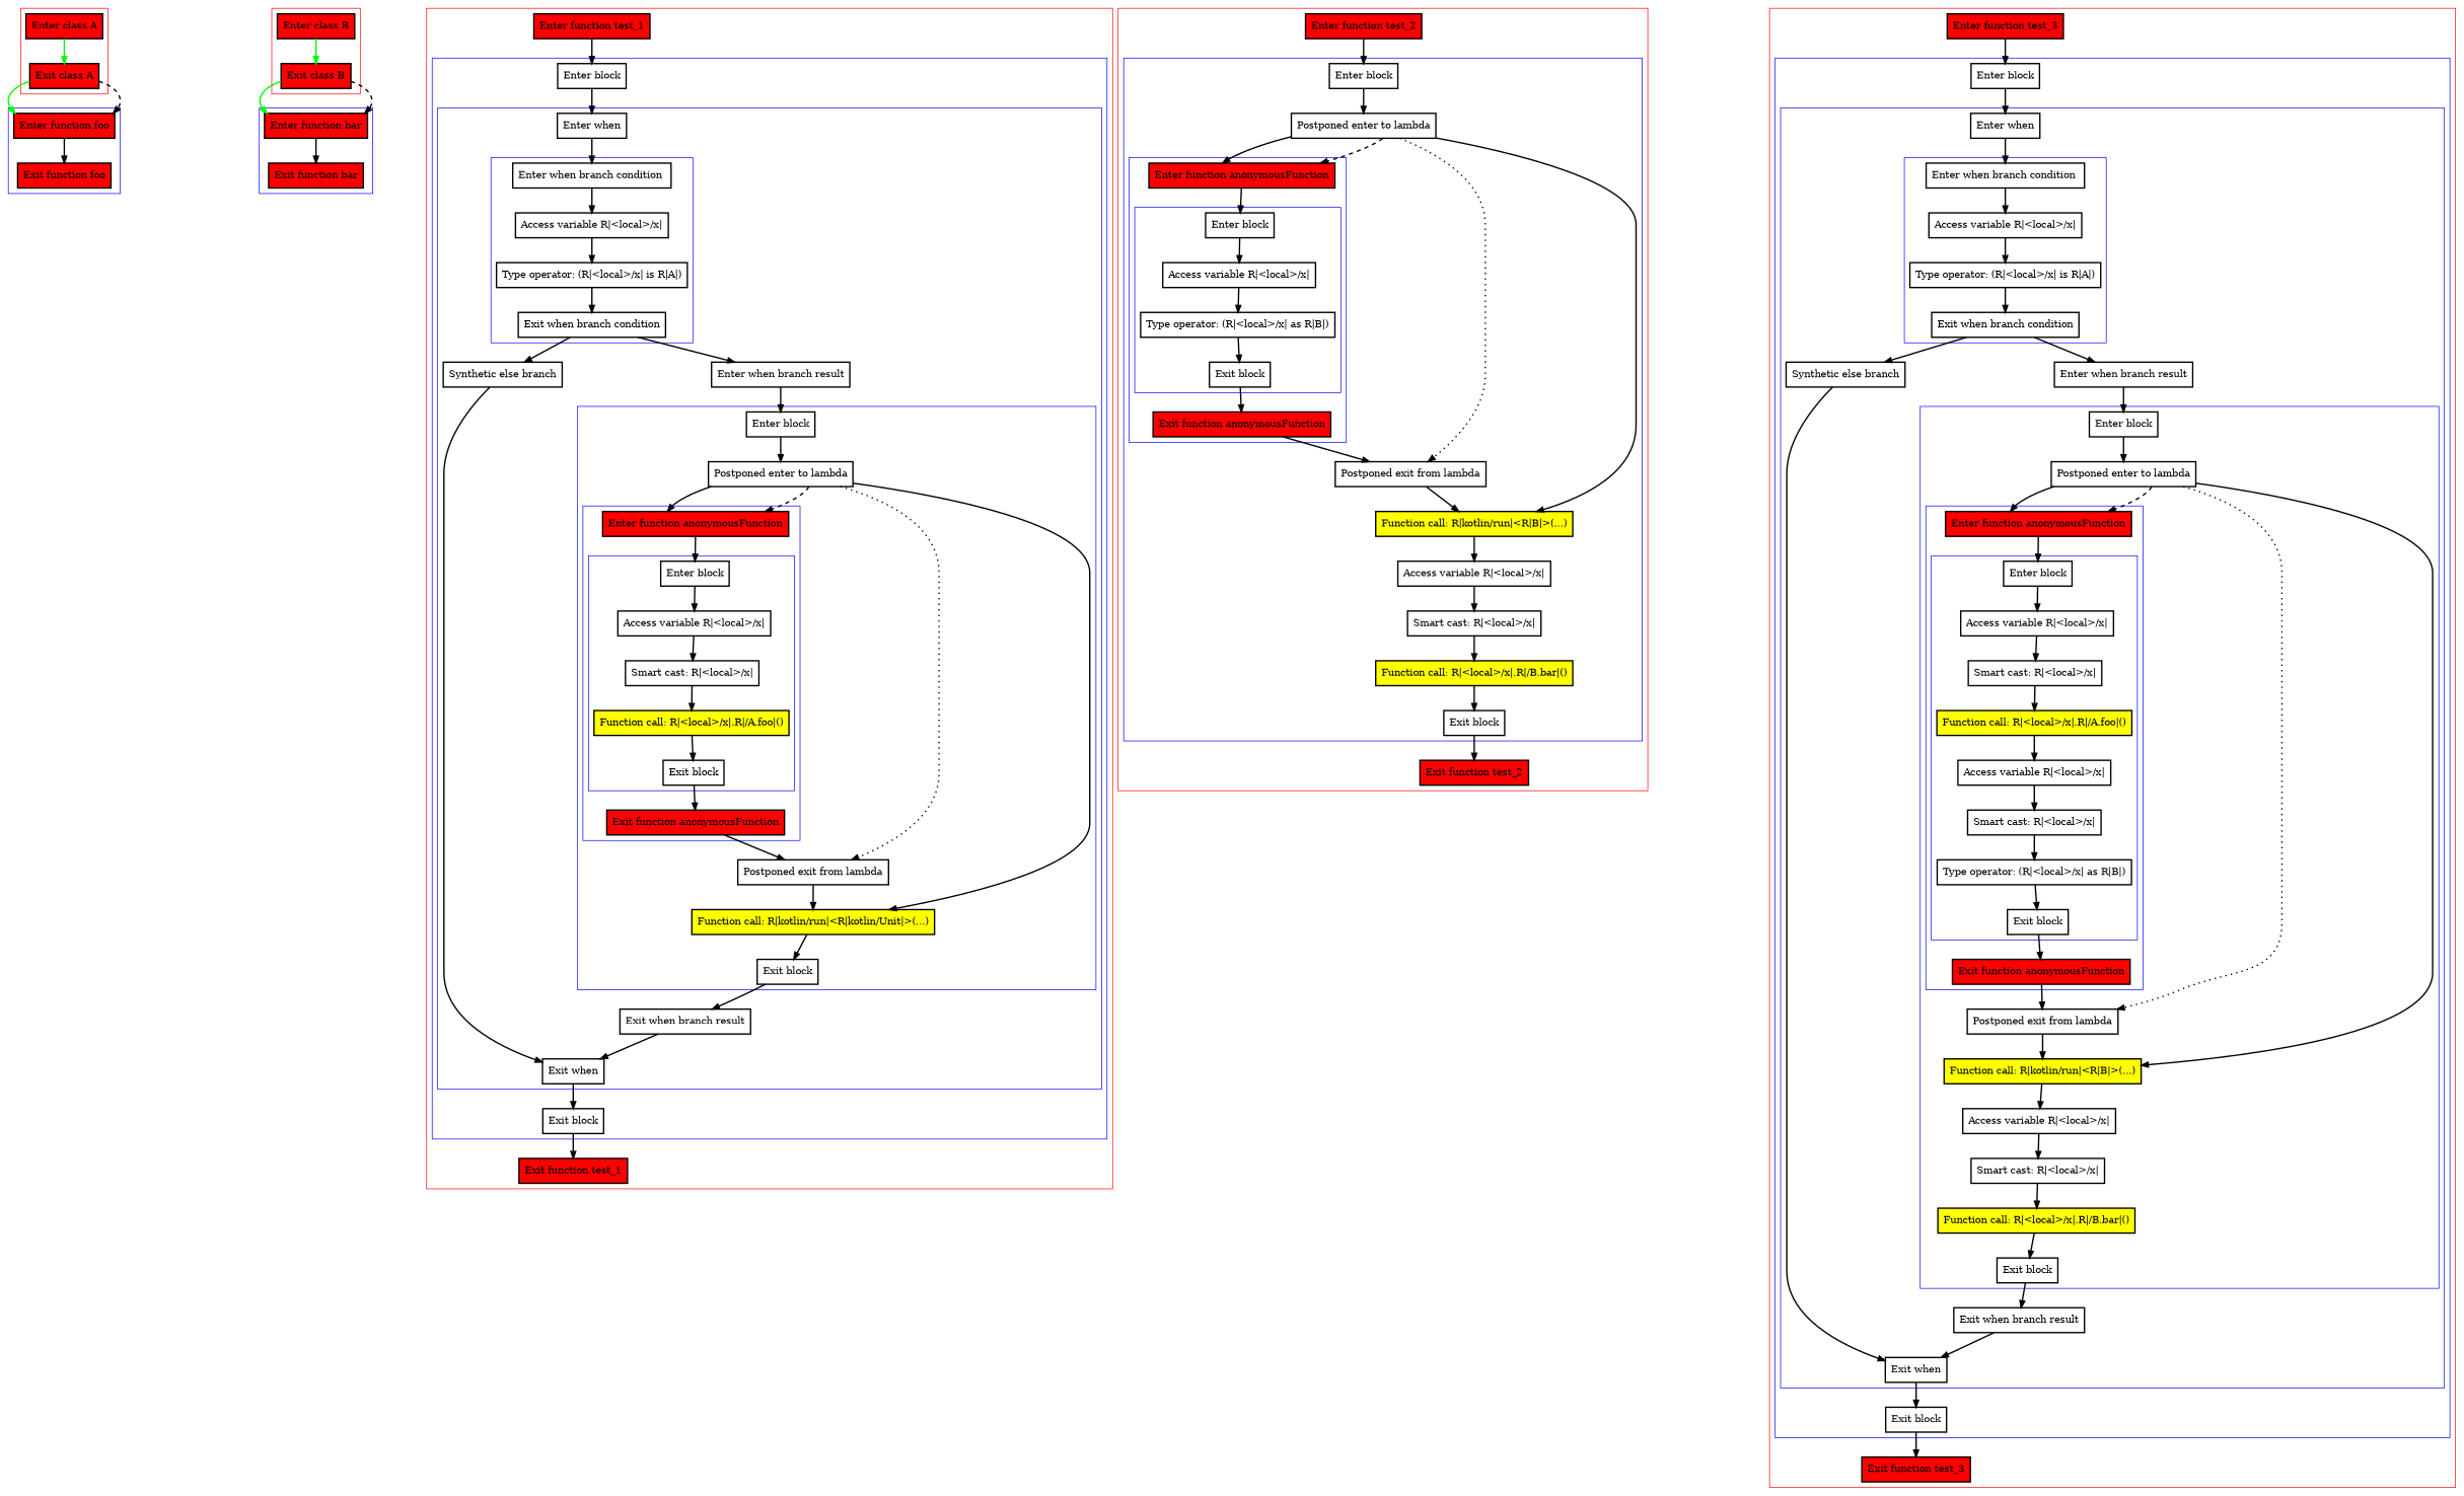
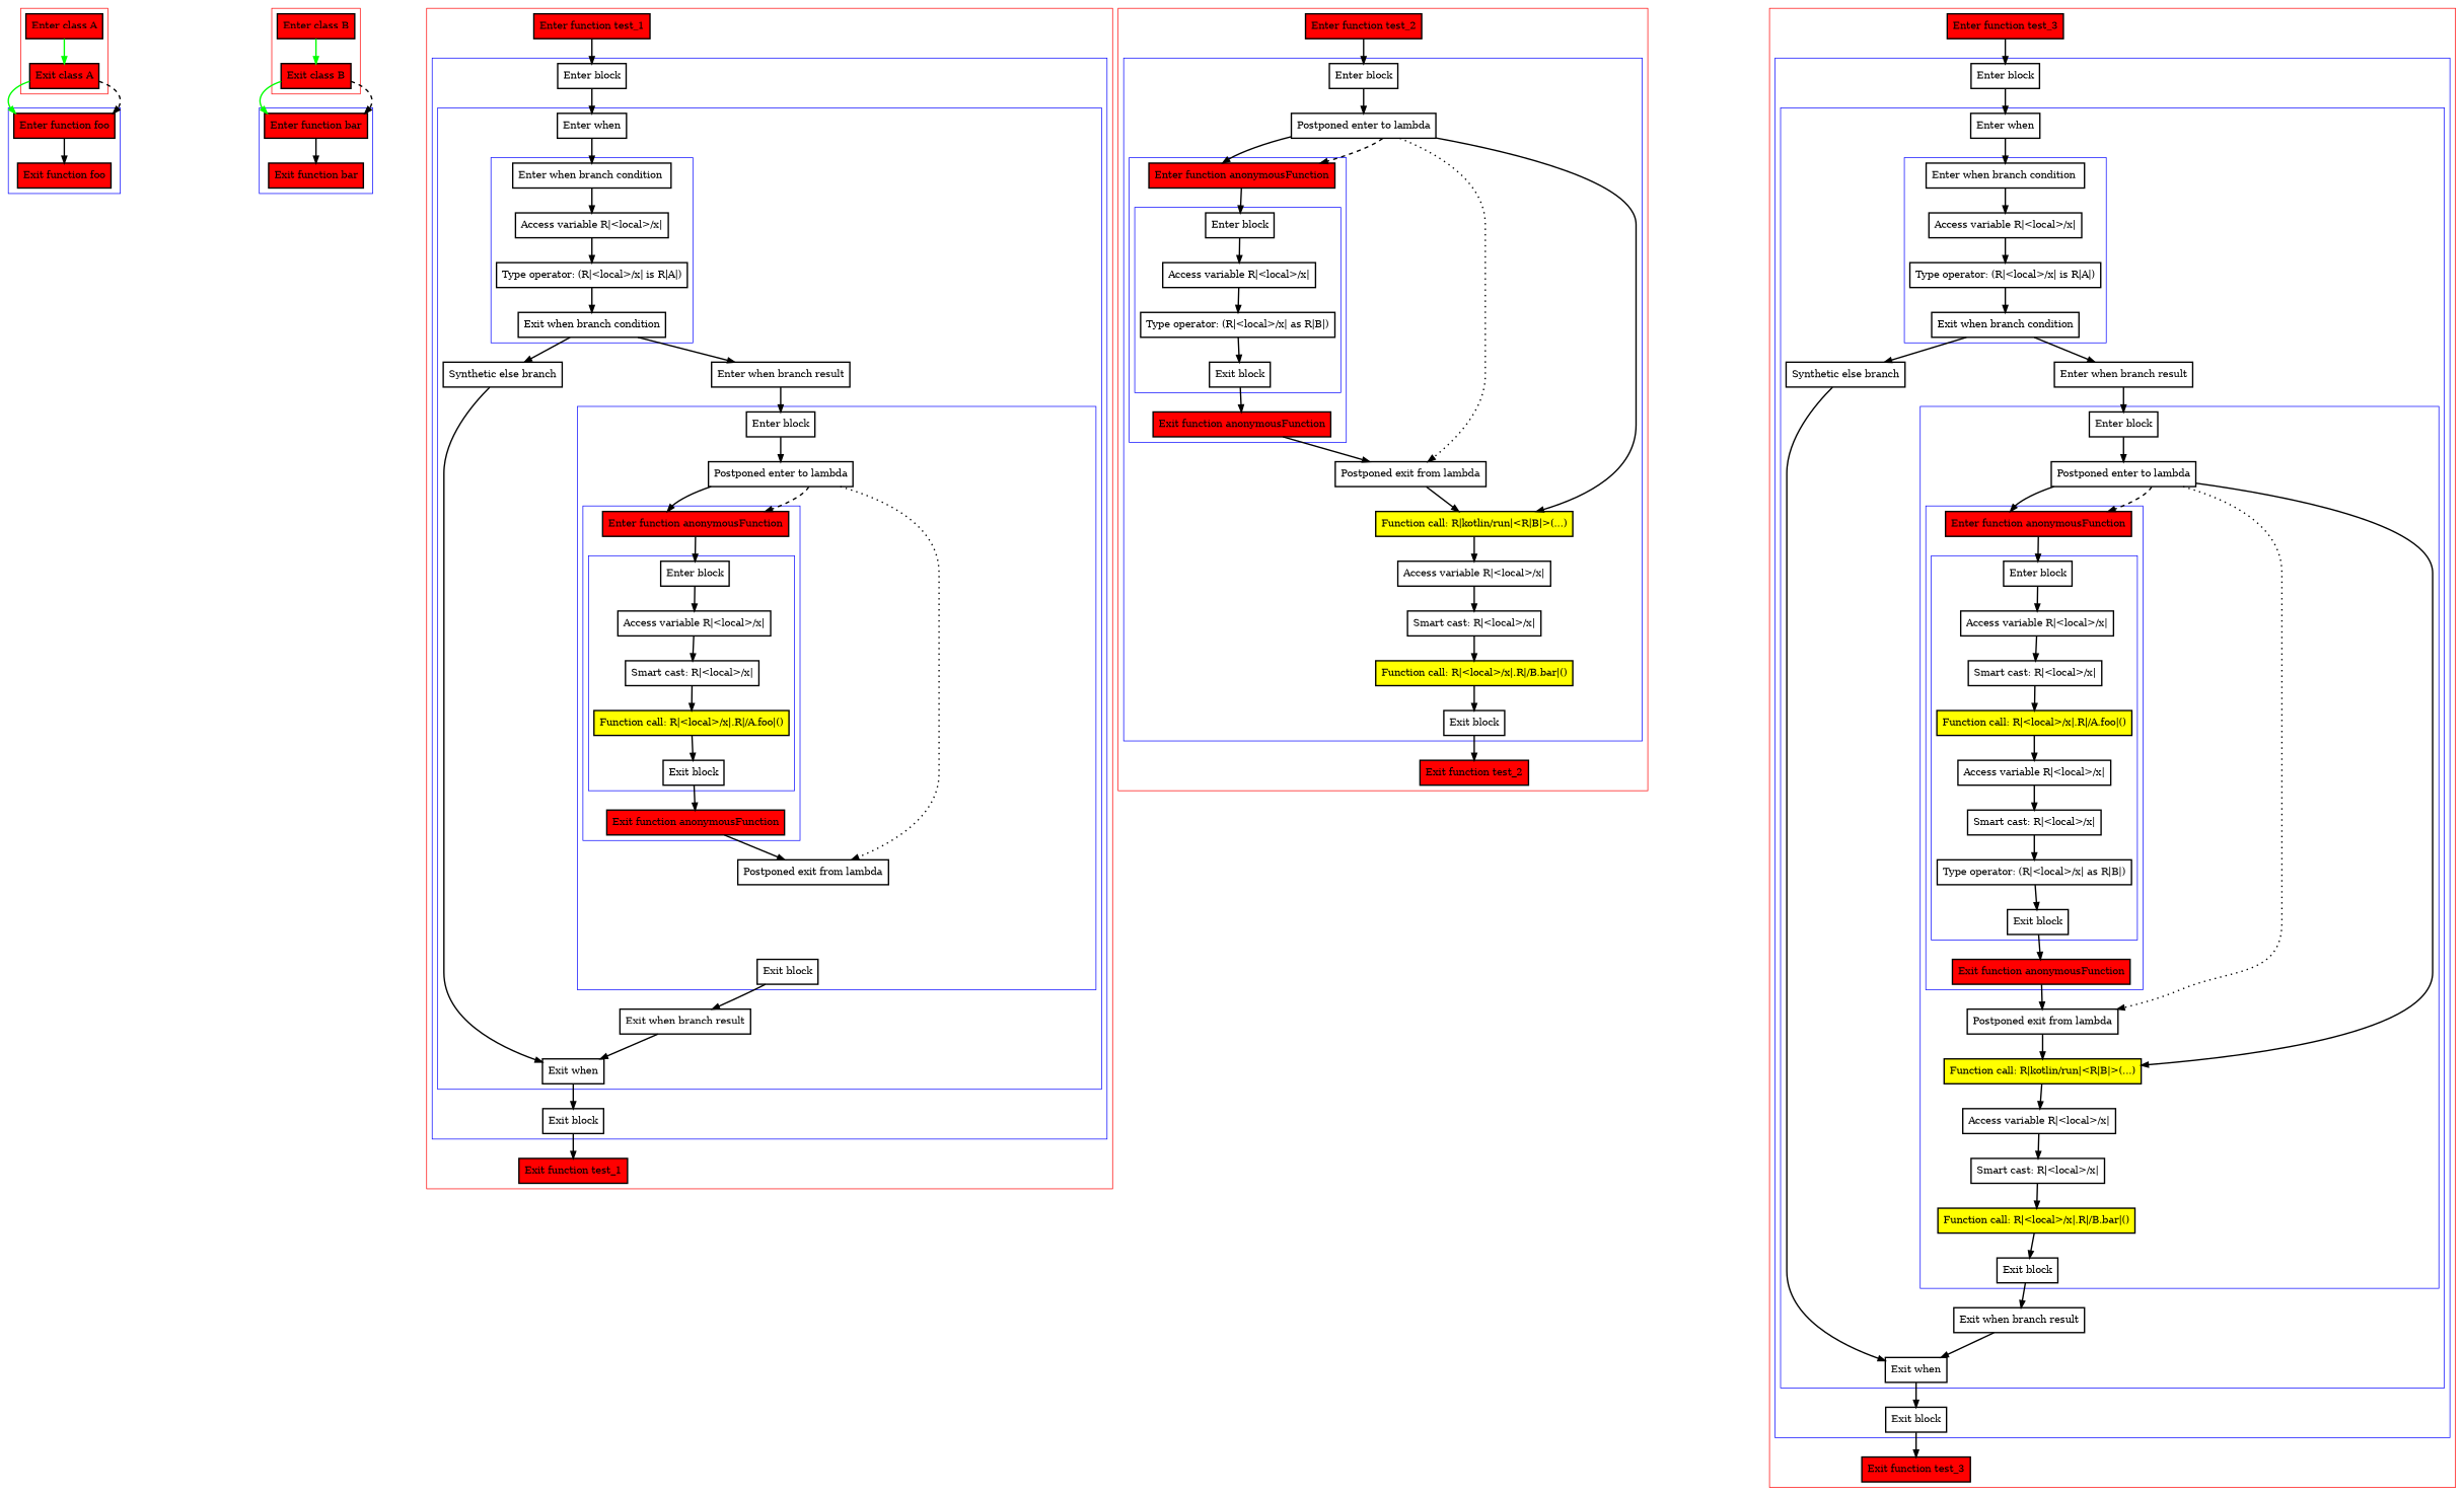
  digraph {
    nodesep=3
    node [penwidth=2 shape=box]
    edge [penwidth=2]
    n1 [fillcolor=red label="Enter class A" style=filled]
    n2 [fillcolor=red label="Exit class A" style=filled]
    n3 [fillcolor=red label="Enter function foo" style=filled]
    n4 [fillcolor=red label="Exit function foo" style=filled]
    n5 [fillcolor=red label="Enter class B" style=filled]
    n6 [fillcolor=red label="Exit class B" style=filled]
    n7 [fillcolor=red label="Enter function bar" style=filled]
    n8 [fillcolor=red label="Exit function bar" style=filled]
    n9 [label="Enter when branch condition "]
    n10 [label="Access variable R|<local>/x|"]
    n11 [label="Type operator: (R|<local>/x| is R|A|)"]
    n12 [label="Exit when branch condition"]
    n13 [label="Enter block"]
    n14 [label="Access variable R|<local>/x|"]
    n15 [label="Smart cast: R|<local>/x|"]
    n16 [fillcolor=yellow label="Function call: R|<local>/x|.R|/A.foo|()" style=filled]
    n17 [label="Exit block"]
    n18 [fillcolor=red label="Enter function anonymousFunction" style=filled]
    n19 [fillcolor=red label="Exit function anonymousFunction" style=filled]
    n20 [label="Enter block"]
    n21 [label="Postponed enter to lambda"]
    n22 [label="Postponed exit from lambda"]
-   n23 [fillcolor=yellow label="Function call: R|kotlin/run|<R|kotlin/Unit|>(...)" style=filled]
    n24 [label="Exit block"]
    n25 [label="Enter when"]
    n26 [label="Synthetic else branch"]
    n27 [label="Enter when branch result"]
    n28 [label="Exit when branch result"]
    n29 [label="Exit when"]
    n30 [label="Enter block"]
    n31 [label="Exit block"]
    n32 [fillcolor=red label="Enter function test_1" style=filled]
    n33 [fillcolor=red label="Exit function test_1" style=filled]
    n34 [label="Enter block"]
    n35 [label="Access variable R|<local>/x|"]
    n36 [label="Type operator: (R|<local>/x| as R|B|)"]
    n37 [label="Exit block"]
    n38 [fillcolor=red label="Enter function anonymousFunction" style=filled]
    n39 [fillcolor=red label="Exit function anonymousFunction" style=filled]
    n40 [label="Enter block"]
    n41 [label="Postponed enter to lambda"]
    n42 [label="Postponed exit from lambda"]
    n43 [fillcolor=yellow label="Function call: R|kotlin/run|<R|B|>(...)" style=filled]
    n44 [label="Access variable R|<local>/x|"]
    n45 [label="Smart cast: R|<local>/x|"]
    n46 [fillcolor=yellow label="Function call: R|<local>/x|.R|/B.bar|()" style=filled]
    n47 [label="Exit block"]
    n48 [fillcolor=red label="Enter function test_2" style=filled]
    n49 [fillcolor=red label="Exit function test_2" style=filled]
    n50 [label="Enter when branch condition "]
    n51 [label="Access variable R|<local>/x|"]
    n52 [label="Type operator: (R|<local>/x| is R|A|)"]
    n53 [label="Exit when branch condition"]
    n54 [label="Enter block"]
    n55 [label="Access variable R|<local>/x|"]
    n56 [label="Smart cast: R|<local>/x|"]
    n57 [fillcolor=yellow label="Function call: R|<local>/x|.R|/A.foo|()" style=filled]
    n58 [label="Access variable R|<local>/x|"]
    n59 [label="Smart cast: R|<local>/x|"]
    n60 [label="Type operator: (R|<local>/x| as R|B|)"]
    n61 [label="Exit block"]
    n62 [fillcolor=red label="Enter function anonymousFunction" style=filled]
    n63 [fillcolor=red label="Exit function anonymousFunction" style=filled]
    n64 [label="Enter block"]
    n65 [label="Postponed enter to lambda"]
    n66 [label="Postponed exit from lambda"]
    n67 [fillcolor=yellow label="Function call: R|kotlin/run|<R|B|>(...)" style=filled]
    n68 [label="Access variable R|<local>/x|"]
    n69 [label="Smart cast: R|<local>/x|"]
    n70 [fillcolor=yellow label="Function call: R|<local>/x|.R|/B.bar|()" style=filled]
    n71 [label="Exit block"]
    n72 [label="Enter when"]
    n73 [label="Synthetic else branch"]
    n74 [label="Enter when branch result"]
    n75 [label="Exit when branch result"]
    n76 [label="Exit when"]
    n77 [label="Enter block"]
    n78 [label="Exit block"]
    n79 [fillcolor=red label="Enter function test_3" style=filled]
    n80 [fillcolor=red label="Exit function test_3" style=filled]
    subgraph cluster_1 {
      color=red
      n1
      n2
    }
    subgraph cluster_2 {
      color=blue
      n3
      n4
    }
    subgraph cluster_3 {
      color=red
      n5
      n6
    }
    subgraph cluster_4 {
      color=blue
      n7
      n8
    }
    subgraph cluster_5 {
      color=red
      n32
      n33
      subgraph cluster_6 {
        color=blue
        n30
        n31
        subgraph cluster_7 {
          color=blue
          n25
          n26
          n27
          n28
          n29
          subgraph cluster_8 {
            color=blue
            n9
            n10
            n11
            n12
          }
          subgraph cluster_9 {
            color=blue
            n20
            n21
            n22
-           n23
            n24
            subgraph cluster_10 {
              color=blue
              n18
              n19
              subgraph cluster_11 {
                color=blue
                n13
                n14
                n15
                n16
                n17
              }
            }
          }
        }
      }
    }
    subgraph cluster_12 {
      color=red
      n48
      n49
      subgraph cluster_13 {
        color=blue
        n40
        n41
        n42
        n43
        n44
        n45
        n46
        n47
        subgraph cluster_14 {
          color=blue
          n38
          n39
          subgraph cluster_15 {
            color=blue
            n34
            n35
            n36
            n37
          }
        }
      }
    }
    subgraph cluster_16 {
      color=red
      n79
      n80
      subgraph cluster_17 {
        color=blue
        n77
        n78
        subgraph cluster_18 {
          color=blue
          n72
          n73
          n74
          n75
          n76
          subgraph cluster_19 {
            color=blue
            n50
            n51
            n52
            n53
          }
          subgraph cluster_20 {
            color=blue
            n64
            n65
            n66
            n67
            n68
            n69
            n70
            n71
            subgraph cluster_21 {
              color=blue
              n62
              n63
              subgraph cluster_22 {
                color=blue
                n54
                n55
                n56
                n57
                n58
                n59
                n60
                n61
              }
            }
          }
        }
      }
    }
    n1 -> n2 [color=green]
    n2 -> n3 [color=green]
    n2 -> n3 [style=dashed]
    n3 -> n4
    n5 -> n6 [color=green]
    n6 -> n7 [color=green]
    n6 -> n7 [style=dashed]
    n7 -> n8
    n9 -> n10
    n10 -> n11
    n11 -> n12
    n12 -> n26
    n12 -> n27
    n13 -> n14
    n14 -> n15
    n15 -> n16
    n16 -> n17
    n17 -> n19
    n18 -> n13
    n19 -> n22
    n20 -> n21
    n21 -> n18
    n21 -> n18 [style=dashed]
    n21 -> n22 [style=dotted]
-   n21 -> n23
-   n22 -> n23
-   n23 -> n24
    n24 -> n28
    n25 -> n9
    n26 -> n29
    n27 -> n20
    n28 -> n29
    n29 -> n31
    n30 -> n25
    n31 -> n33
    n32 -> n30
    n34 -> n35
    n35 -> n36
    n36 -> n37
    n37 -> n39
    n38 -> n34
    n39 -> n42
    n40 -> n41
    n41 -> n38
    n41 -> n38 [style=dashed]
    n41 -> n42 [style=dotted]
    n41 -> n43
    n42 -> n43
    n43 -> n44
    n44 -> n45
    n45 -> n46
    n46 -> n47
    n47 -> n49
    n48 -> n40
    n50 -> n51
    n51 -> n52
    n52 -> n53
    n53 -> n73
    n53 -> n74
    n54 -> n55
    n55 -> n56
    n56 -> n57
    n57 -> n58
    n58 -> n59
    n59 -> n60
    n60 -> n61
    n61 -> n63
    n62 -> n54
    n63 -> n66
    n64 -> n65
    n65 -> n62
    n65 -> n62 [style=dashed]
    n65 -> n66 [style=dotted]
    n65 -> n67
    n66 -> n67
    n67 -> n68
    n68 -> n69
    n69 -> n70
    n70 -> n71
    n71 -> n75
    n72 -> n50
    n73 -> n76
    n74 -> n64
    n75 -> n76
    n76 -> n78
    n77 -> n72
    n78 -> n80
    n79 -> n77
  }
